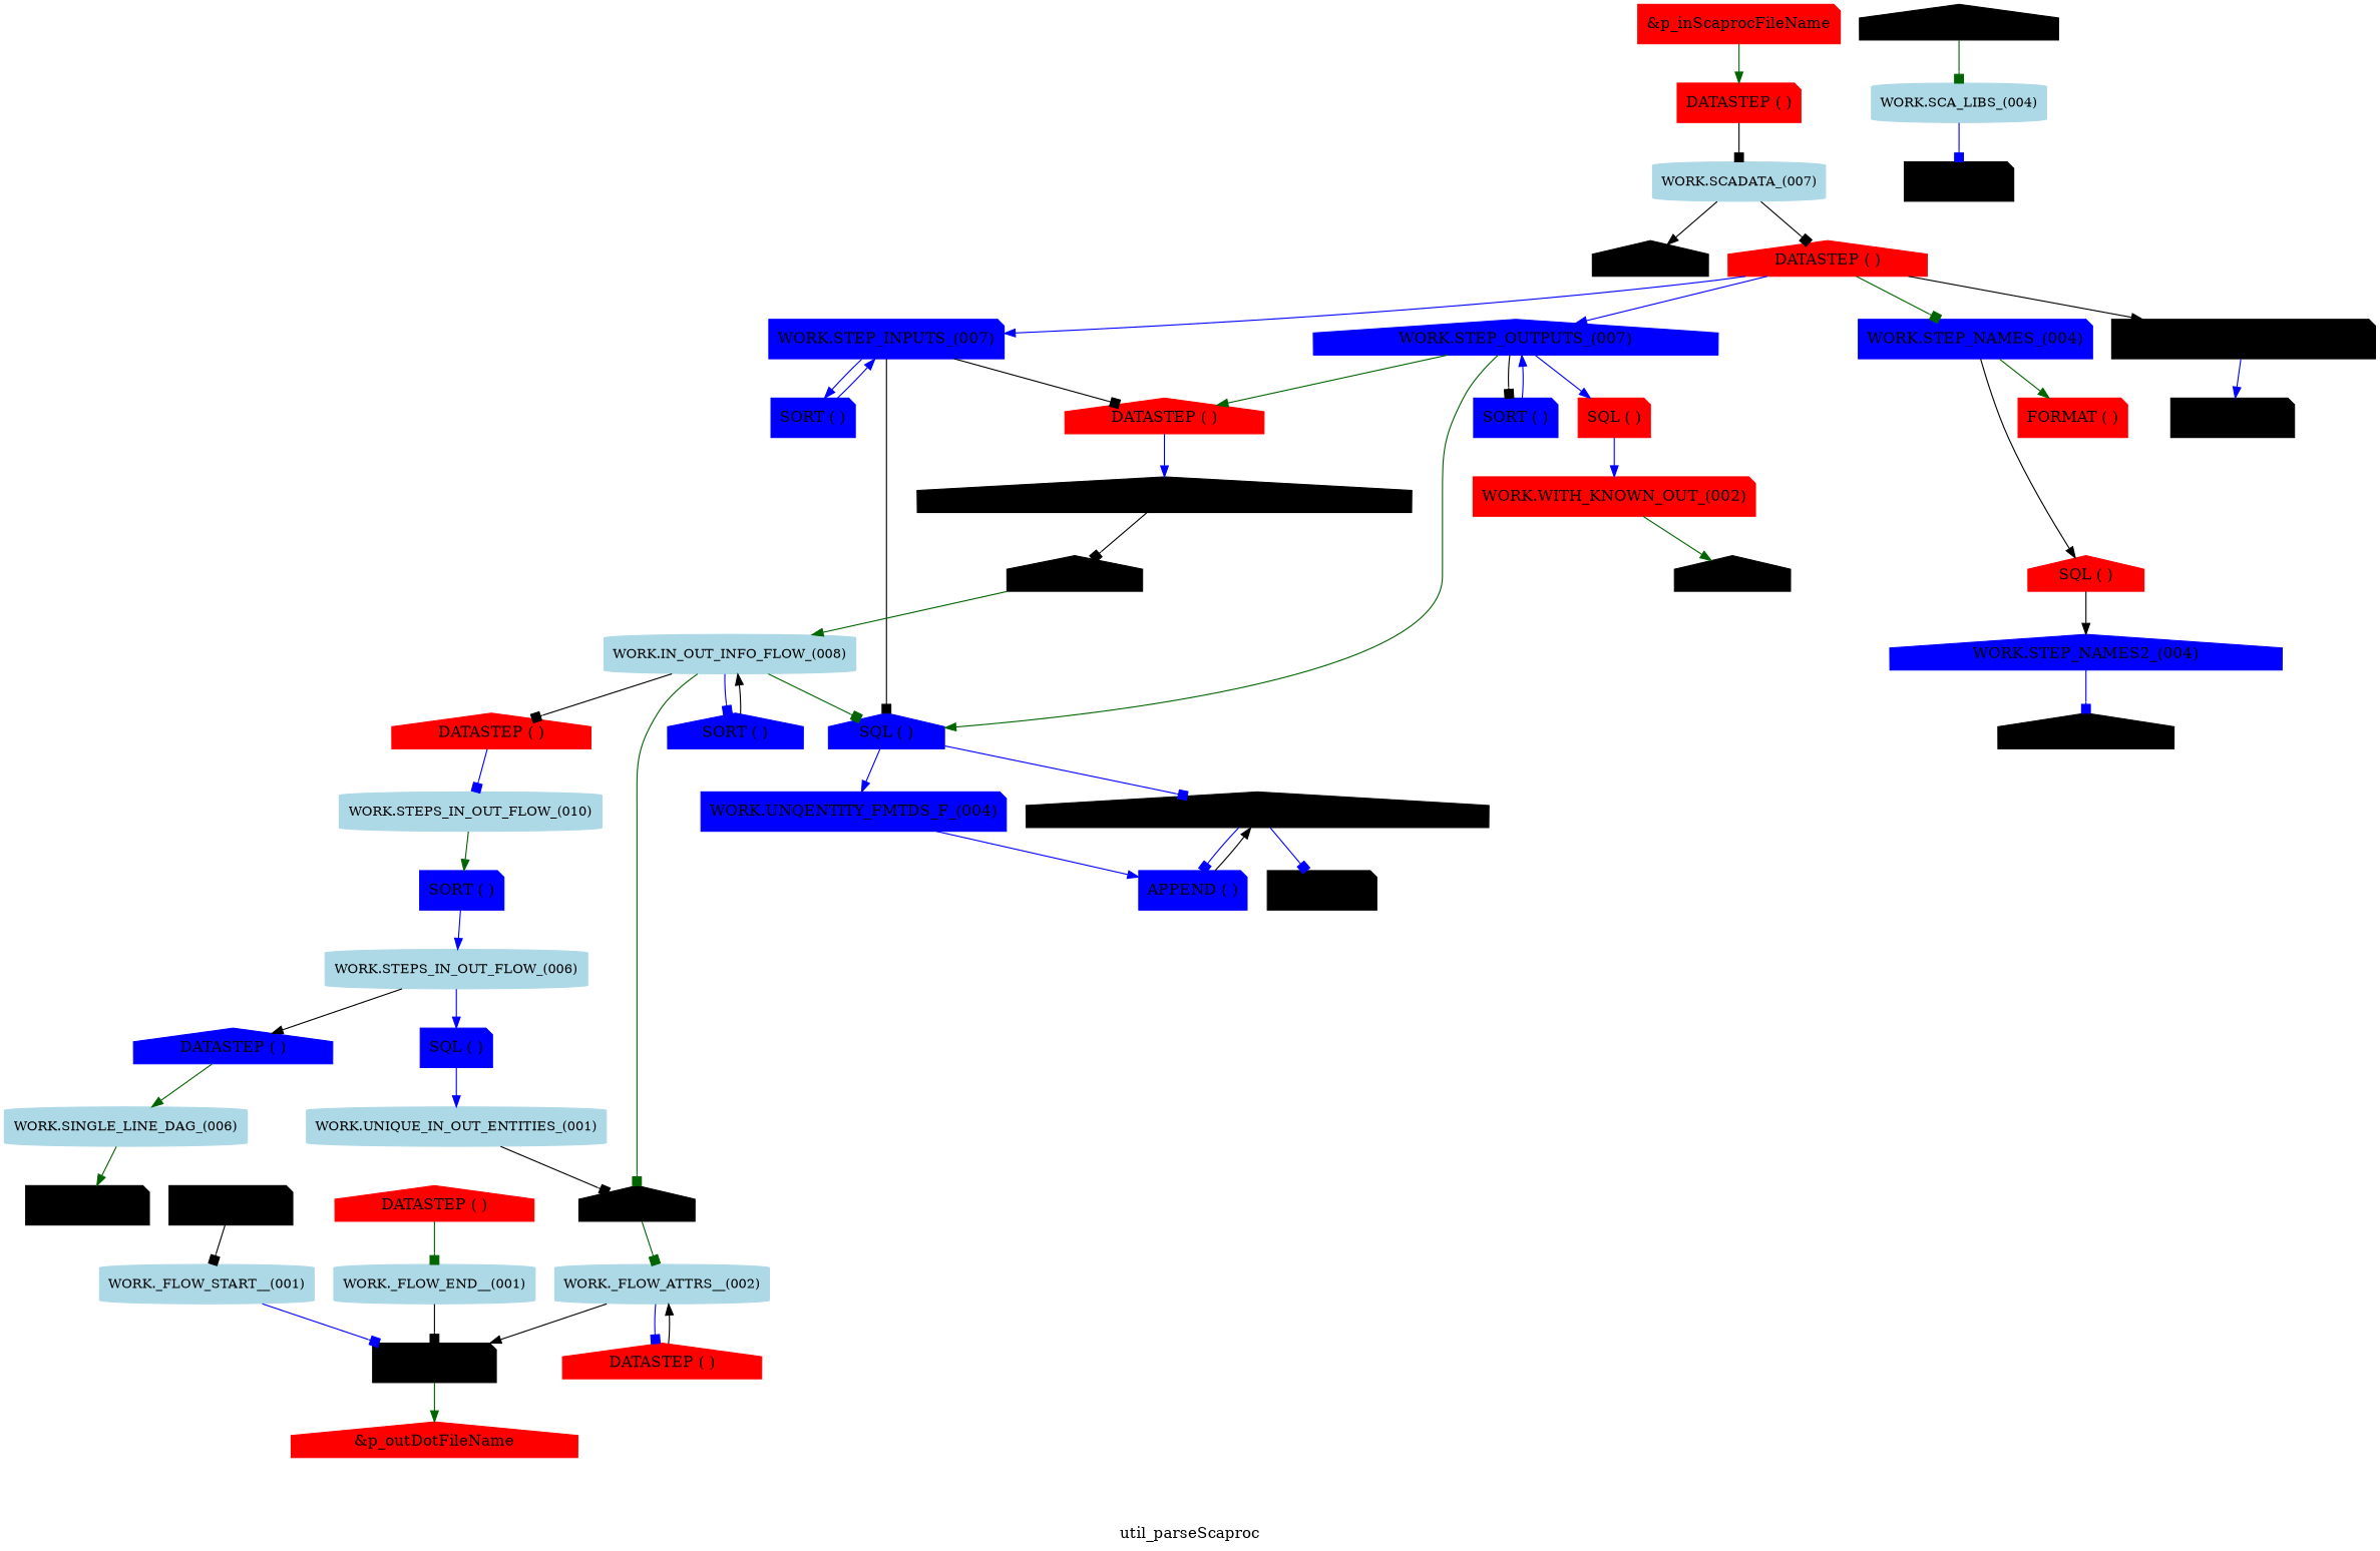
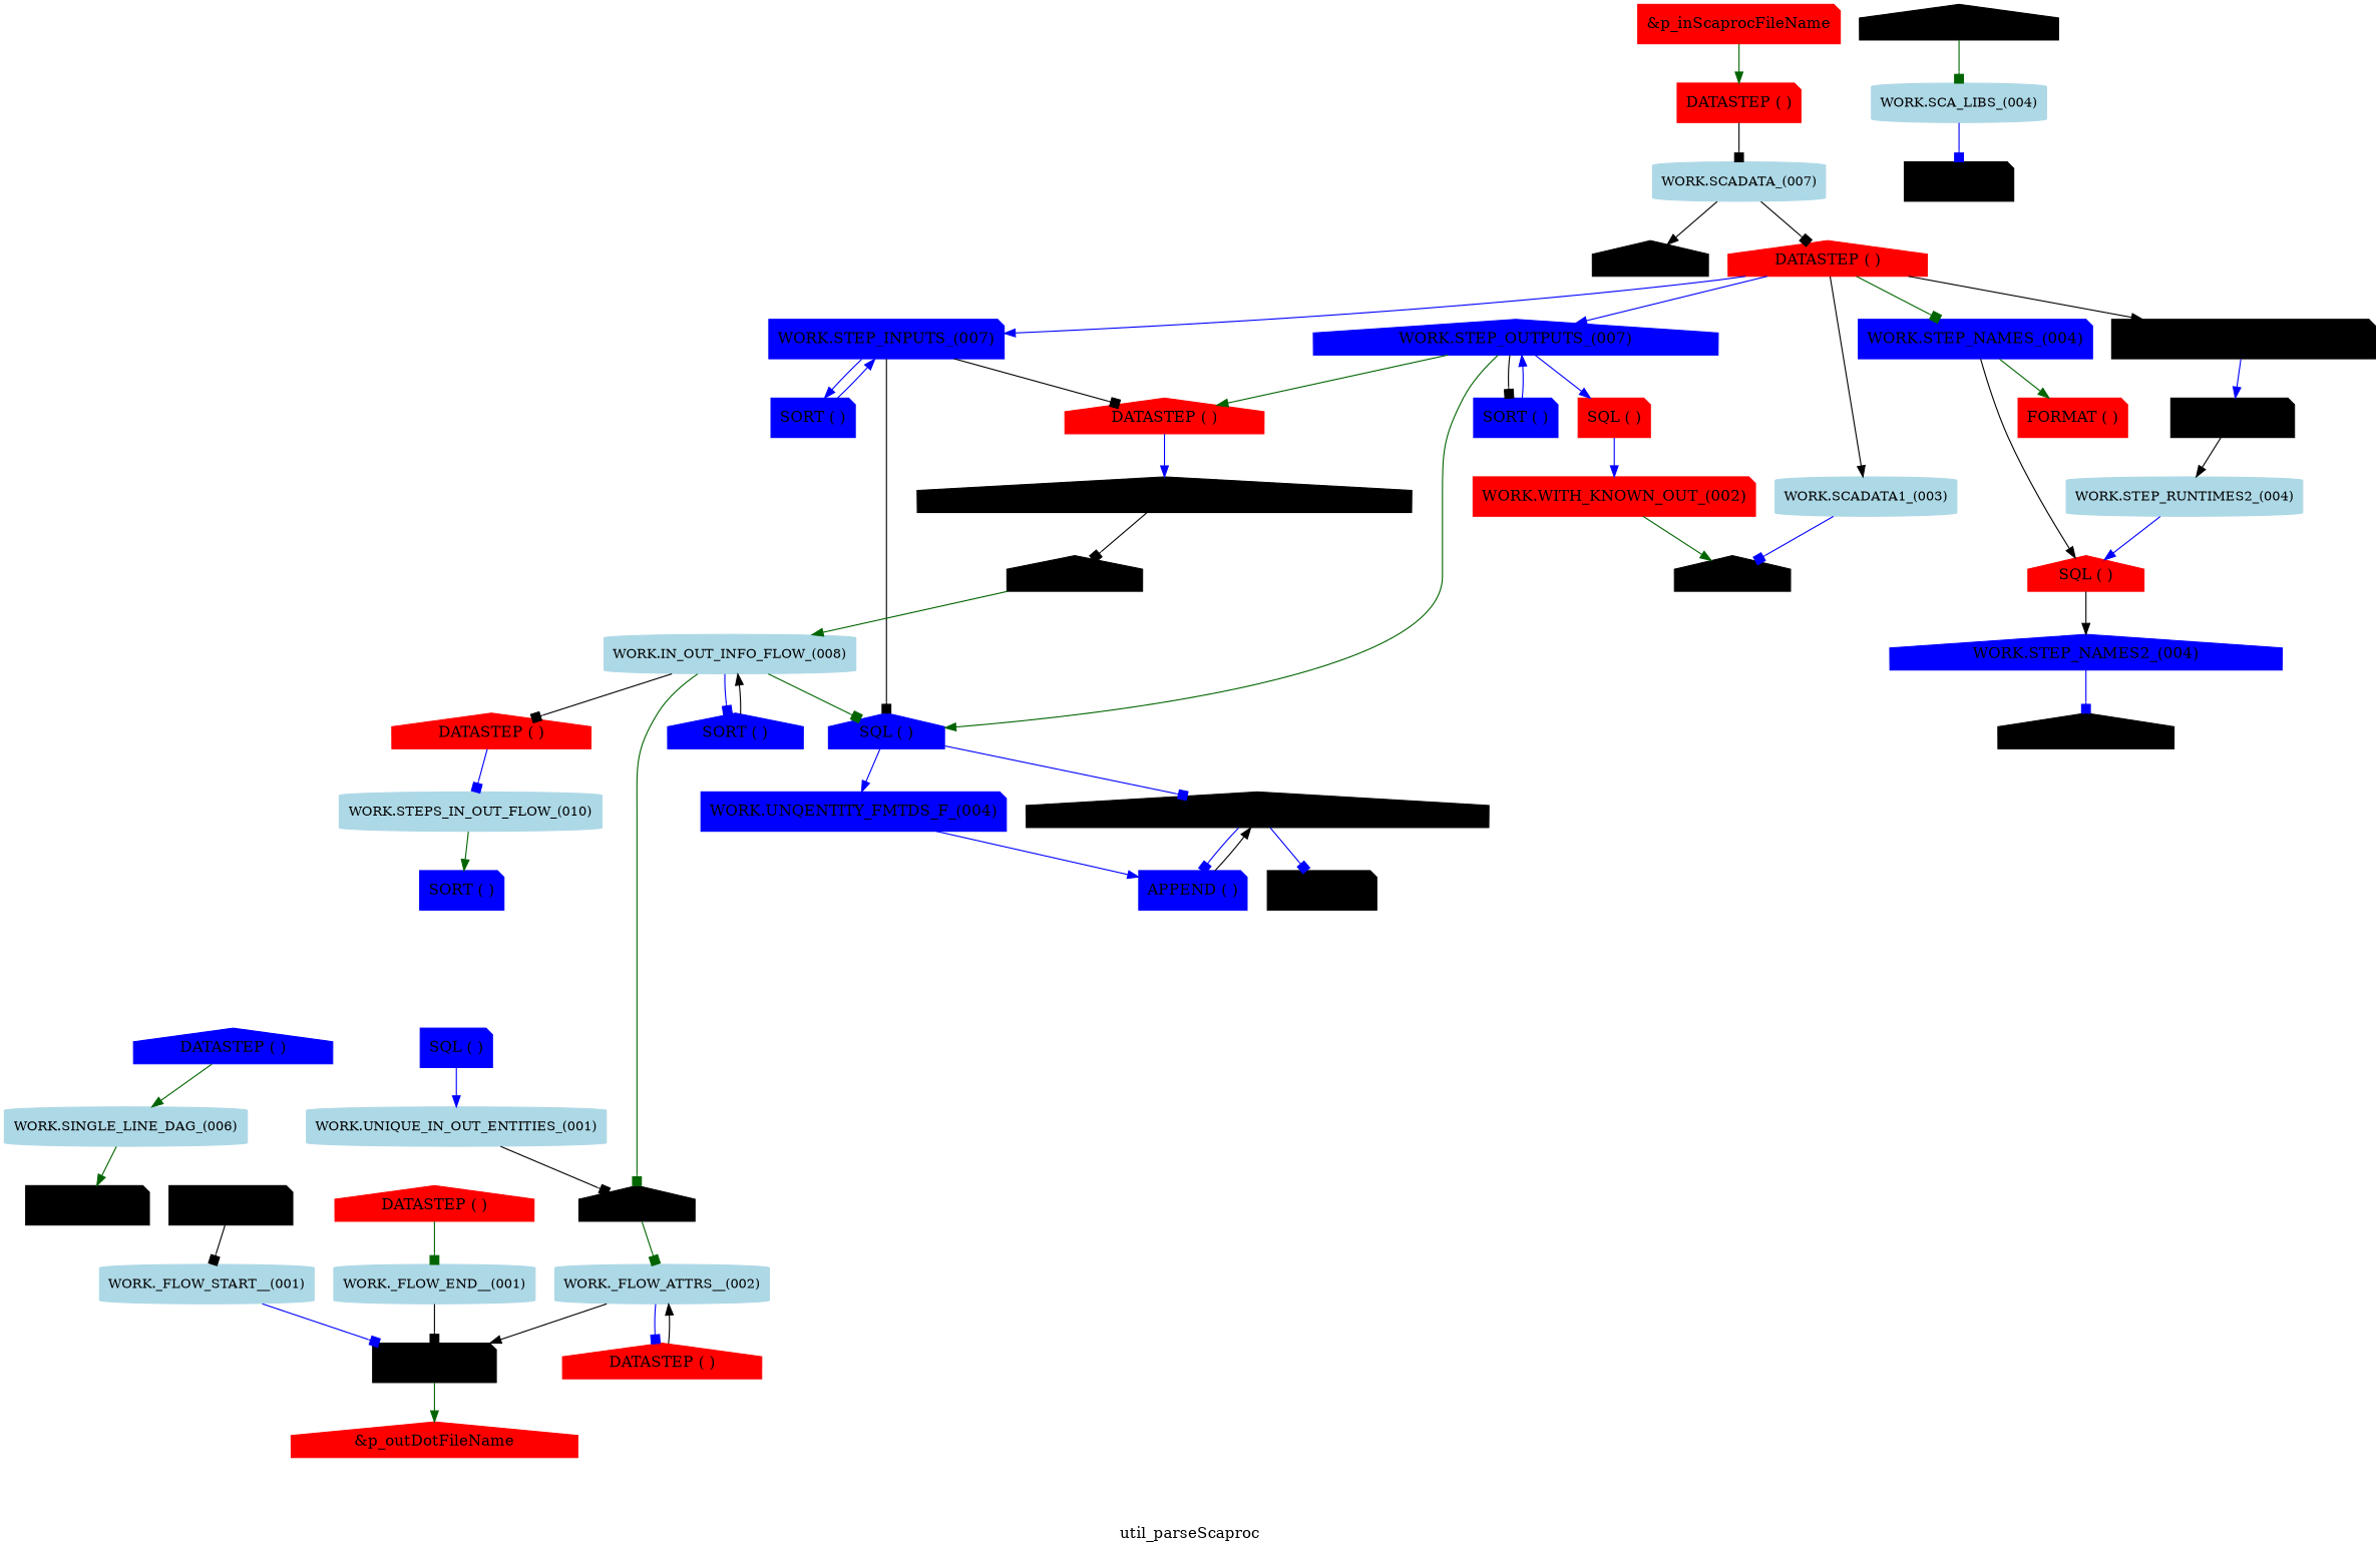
  digraph {
    label="\nutil_parseScaproc"
    rankdir=TB
    node [color=black shape=note style=filled]
    edge [arrowhead=normal color=blue]
    n1 [color=red label="&p_inScaprocFileName"]
    n2 [color=red label="DATASTEP ( )"]
    n3 [color=lightblue label=<<TABLE BORDER="0" CELLSPACING="0"><TR><TD BORDER="0" COLSPAN="2" CELLPADDING="0"><FONT POINT-SIZE="12">WORK.SCADATA_(007)</FONT></TD></TR> </TABLE>> shape=cylinder]
    n4 [label="SQL ( )" shape=house]
    n5 [color=red label="DATASTEP ( )" shape=house]
+   n6 [color=lightblue label=<<TABLE BORDER="0" CELLSPACING="0"><TR><TD BORDER="0" COLSPAN="2" CELLPADDING="0"><FONT POINT-SIZE="12">WORK.SCADATA1_(003)</FONT></TD></TR> </TABLE>> shape=cylinder]
    "WORK.STEP_INPUTS_(007)" [color=blue]
    "WORK.STEP_OUTPUTS_(007)" [color=blue shape=house]
    "WORK.STEP_RUNTIMES_(002)"
    "WORK.STEP_NAMES_(004)" [color=blue]
    n11 [label="DATASTEP ( )" shape=house]
    n12 [color=lightblue label=<<TABLE BORDER="0" CELLSPACING="0"><TR><TD BORDER="0" COLSPAN="2" CELLPADDING="0"><FONT POINT-SIZE="12">WORK.SCA_LIBS_(004)</FONT></TD></TR> </TABLE>> shape=cylinder]
    n13 [label="FORMAT ( )"]
    n14 [label="SQL ( )" shape=house]
    n15 [color=lightblue label=<<TABLE BORDER="0" CELLSPACING="0"><TR><TD BORDER="0" COLSPAN="2" CELLPADDING="0"><FONT POINT-SIZE="12">WORK.IN_OUT_INFO_FLOW_(008)</FONT></TD></TR> </TABLE>> shape=cylinder]
    n16 [color=blue label="SQL ( )" shape=house]
    n17 [color=blue label="SORT ( )" shape=house]
    n18 [color=red label="DATASTEP ( )" shape=house]
    n19 [label="SQL ( )" shape=house]
    "WORK.UNQENTITY_FMTDS_(004)" [shape=house]
    "WORK.UNQENTITY_FMTDS_F_(004)" [color=blue]
    n22 [color=lightblue label=<<TABLE BORDER="0" CELLSPACING="0"><TR><TD BORDER="0" COLSPAN="2" CELLPADDING="0"><FONT POINT-SIZE="12">WORK.STEPS_IN_OUT_FLOW_(010)</FONT></TD></TR> </TABLE>> shape=cylinder]
    n23 [color=lightblue label=<<TABLE BORDER="0" CELLSPACING="0"><TR><TD BORDER="0" COLSPAN="2" CELLPADDING="0"><FONT POINT-SIZE="12">WORK._FLOW_ATTRS__(002)</FONT></TD></TR> </TABLE>> shape=cylinder]
    n24 [color=blue label="SORT ( )"]
-   n25 [color=lightblue label=<<TABLE BORDER="0" CELLSPACING="0"><TR><TD BORDER="0" COLSPAN="2" CELLPADDING="0"><FONT POINT-SIZE="12">WORK.STEPS_IN_OUT_FLOW_(006)</FONT></TD></TR> </TABLE>> shape=cylinder]
    n26 [color=blue label="DATASTEP ( )" shape=house]
    n27 [color=blue label="SQL ( )"]
    n28 [color=lightblue label=<<TABLE BORDER="0" CELLSPACING="0"><TR><TD BORDER="0" COLSPAN="2" CELLPADDING="0"><FONT POINT-SIZE="12">WORK.SINGLE_LINE_DAG_(006)</FONT></TD></TR> </TABLE>> shape=cylinder]
    n29 [color=lightblue label=<<TABLE BORDER="0" CELLSPACING="0"><TR><TD BORDER="0" COLSPAN="2" CELLPADDING="0"><FONT POINT-SIZE="12">WORK.UNIQUE_IN_OUT_ENTITIES_(001)</FONT></TD></TR> </TABLE>> shape=cylinder]
    n30 [label="DATASTEP ( )"]
+   n31 [color=lightblue label=<<TABLE BORDER="0" CELLSPACING="0"><TR><TD BORDER="0" COLSPAN="2" CELLPADDING="0"><FONT POINT-SIZE="12">WORK.STEP_RUNTIMES2_(004)</FONT></TD></TR> </TABLE>> shape=cylinder]
    n32 [color=red label="SQL ( )" shape=house]
    "WORK.STEP_NAMES2_(004)" [color=blue shape=house]
    n34 [color=lightblue label=<<TABLE BORDER="0" CELLSPACING="0"><TR><TD BORDER="0" COLSPAN="2" CELLPADDING="0"><FONT POINT-SIZE="12">WORK._FLOW_START__(001)</FONT></TD></TR> </TABLE>> shape=cylinder]
    n35 [label="DATASTEP ( )"]
    n36 [color=red label="&p_outDotFileName" shape=house]
    n37 [color=red label="DATASTEP ( )" shape=house]
    n38 [color=lightblue label=<<TABLE BORDER="0" CELLSPACING="0"><TR><TD BORDER="0" COLSPAN="2" CELLPADDING="0"><FONT POINT-SIZE="12">WORK._FLOW_END__(001)</FONT></TD></TR> </TABLE>> shape=cylinder]
    n39 [color=blue label="SORT ( )"]
    n40 [color=red label="DATASTEP ( )" shape=house]
    n41 [color=blue label="SORT ( )"]
    n42 [color=red label="SQL ( )"]
    n43 [label="DATASTEP ( )"]
    n44 [color=red label="FORMAT ( )"]
    "WORK.IN_OUT_INFO_FLOW_V_(008)" [shape=house]
    "WORK.WITH_KNOWN_OUT_(002)" [color=red]
    n47 [label="SORT ( )" shape=house]
    n48 [color=blue label="APPEND ( )"]
    n49 [label="FORMAT ( )"]
    n50 [label="FORMAT ( )" shape=house]
    n51 [label="DATASTEP ( )"]
    n52 [color=red label="DATASTEP ( )" shape=house]
    n1 -> n2 [color=darkgreen]
    n2 -> n3 [arrowhead=box color=black]
    n3 -> n4 [color=black]
    n3 -> n5 [arrowhead=box color=black]
+   n5 -> n6 [color=black]
    n5 -> "WORK.STEP_INPUTS_(007)"
    n5 -> "WORK.STEP_OUTPUTS_(007)"
    n5 -> "WORK.STEP_RUNTIMES_(002)" [color=black]
    n5 -> "WORK.STEP_NAMES_(004)" [arrowhead=box color=darkgreen]
+   n6 -> n14 [arrowhead=box]
    "WORK.STEP_INPUTS_(007)" -> n16 [arrowhead=box color=black]
    "WORK.STEP_INPUTS_(007)" -> n39
    "WORK.STEP_INPUTS_(007)" -> n40 [arrowhead=box color=black]
    "WORK.STEP_OUTPUTS_(007)" -> n16 [color=darkgreen]
    "WORK.STEP_OUTPUTS_(007)" -> n40 [color=darkgreen]
    "WORK.STEP_OUTPUTS_(007)" -> n41 [arrowhead=box color=black]
    "WORK.STEP_OUTPUTS_(007)" -> n42
    "WORK.STEP_RUNTIMES_(002)" -> n43
    "WORK.STEP_NAMES_(004)" -> n32 [color=black]
    "WORK.STEP_NAMES_(004)" -> n44 [color=darkgreen]
    n11 -> n12 [arrowhead=box color=darkgreen]
    n12 -> n13 [arrowhead=box]
    n15 -> n16 [arrowhead=box color=darkgreen]
    n15 -> n17 [arrowhead=box]
    n15 -> n18 [arrowhead=box color=black]
    n15 -> n19 [arrowhead=box color=darkgreen]
    n16 -> "WORK.UNQENTITY_FMTDS_(004)" [arrowhead=box]
    n16 -> "WORK.UNQENTITY_FMTDS_F_(004)"
    n17 -> n15 [color=black]
    n18 -> n22 [arrowhead=box]
    n19 -> n23 [arrowhead=box color=darkgreen]
    "WORK.UNQENTITY_FMTDS_(004)" -> n48 [arrowhead=box]
    "WORK.UNQENTITY_FMTDS_(004)" -> n49 [arrowhead=box]
    "WORK.UNQENTITY_FMTDS_F_(004)" -> n48
    n22 -> n24 [color=darkgreen]
    n23 -> n35 [color=black]
    n23 -> n37 [arrowhead=box]
-   n24 -> n25
-   n25 -> n26 [color=black]
-   n25 -> n27
    n26 -> n28 [color=darkgreen]
    n27 -> n29
    n28 -> n30 [color=darkgreen]
    n29 -> n19 [arrowhead=box color=black]
+   n31 -> n32
    n32 -> "WORK.STEP_NAMES2_(004)" [color=black]
    "WORK.STEP_NAMES2_(004)" -> n50 [arrowhead=box]
    n34 -> n35 [arrowhead=box]
    n35 -> n36 [color=darkgreen]
    n37 -> n23 [color=black]
    n38 -> n35 [arrowhead=box color=black]
    n39 -> "WORK.STEP_INPUTS_(007)"
    n40 -> "WORK.IN_OUT_INFO_FLOW_V_(008)"
    n41 -> "WORK.STEP_OUTPUTS_(007)"
    n42 -> "WORK.WITH_KNOWN_OUT_(002)"
+   n43 -> n31 [color=black]
    "WORK.IN_OUT_INFO_FLOW_V_(008)" -> n47 [arrowhead=box color=black]
    "WORK.WITH_KNOWN_OUT_(002)" -> n14 [color=darkgreen]
    n47 -> n15 [color=darkgreen]
    n48 -> "WORK.UNQENTITY_FMTDS_(004)" [color=black]
    n51 -> n34 [arrowhead=box color=black]
    n52 -> n38 [arrowhead=box color=darkgreen]
  }
